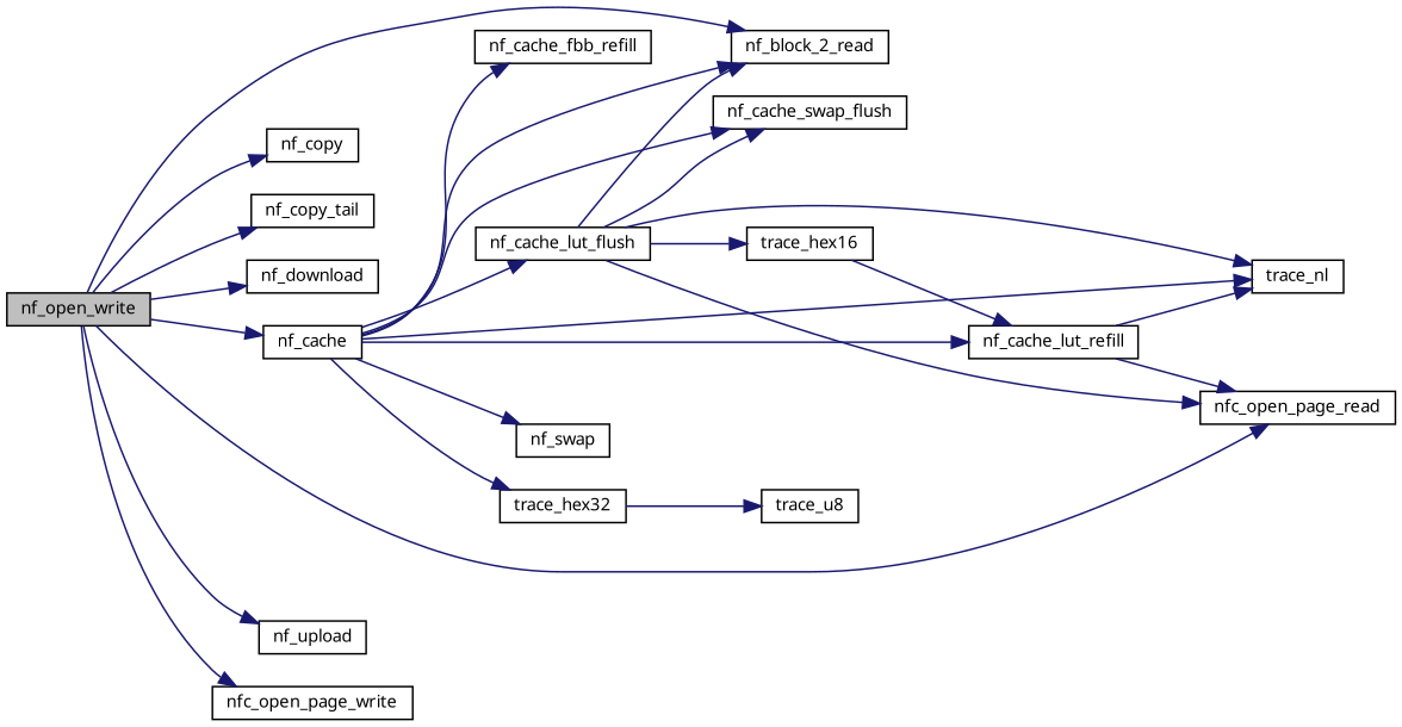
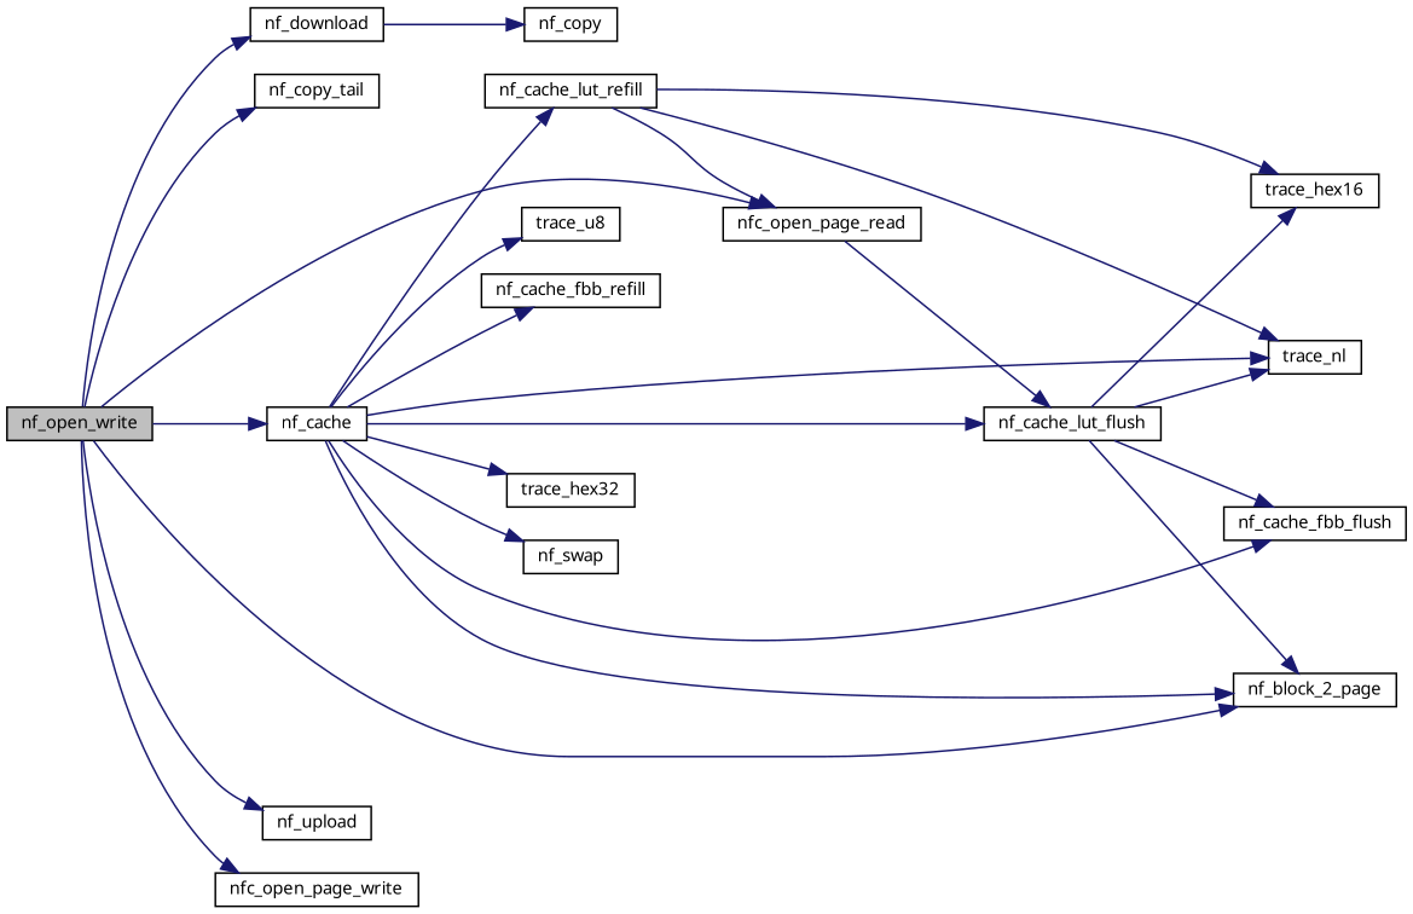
  digraph {
    rankdir=LR
    node [color=black fillcolor=white fontname="FreeSans.ttf" fontsize=10 shape=record style=filled]
    edge [color=midnightblue fontname="FreeSans.ttf" fontsize=10 labelfontname="FreeSans.ttf" labelfontsize=10 style=solid]
    n1 [fillcolor=grey75 fontcolor=black height=0.2 label=nf_open_write width=0.4]
-   n2 [height=0.2 label=nf_block_2_read width=0.4]
+   n2 [height=0.2 label=nf_block_2_page width=0.4]
    n3 [height=0.2 label=nf_copy width=0.4]
    n4 [height=0.2 label=nf_copy_tail width=0.4]
    n5 [height=0.2 label=nf_download width=0.4]
    n6 [height=0.2 label=nf_cache width=0.4]
    n7 [height=0.2 label=nfc_open_page_read width=0.4]
    n8 [height=0.2 label=nf_upload width=0.4]
    n9 [height=0.2 label=nfc_open_page_write width=0.4]
-   n10 [height=0.2 label=nf_cache_swap_flush width=0.4]
+   n10 [height=0.2 label=nf_cache_fbb_flush width=0.4]
    n11 [height=0.2 label=nf_cache_fbb_refill width=0.4]
    n12 [height=0.2 label=nf_cache_lut_flush width=0.4]
    n13 [height=0.2 label=trace_nl width=0.4]
    n14 [height=0.2 label=nf_cache_lut_refill width=0.4]
    n15 [height=0.2 label=trace_hex32 width=0.4]
    n16 [height=0.2 label=nf_swap width=0.4]
    n17 [height=0.2 label=trace_u8 width=0.4]
    n18 [height=0.2 label=trace_hex16 width=0.4]
    n1 -> n2
-   n1 -> n3
+   n5 -> n3
    n1 -> n4
    n1 -> n5
    n1 -> n6
    n1 -> n7
    n1 -> n8
    n1 -> n9
    n6 -> n2
    n6 -> n10
    n6 -> n11
    n6 -> n12
    n6 -> n13
    n6 -> n14
    n6 -> n15
    n6 -> n16
-   n15 -> n17
+   n6 -> n17
    n12 -> n2
-   n12 -> n7
+   n7 -> n12
    n12 -> n10
    n12 -> n13
    n12 -> n18
    n14 -> n7
    n14 -> n13
-   n18 -> n14
+   n14 -> n18
  }
